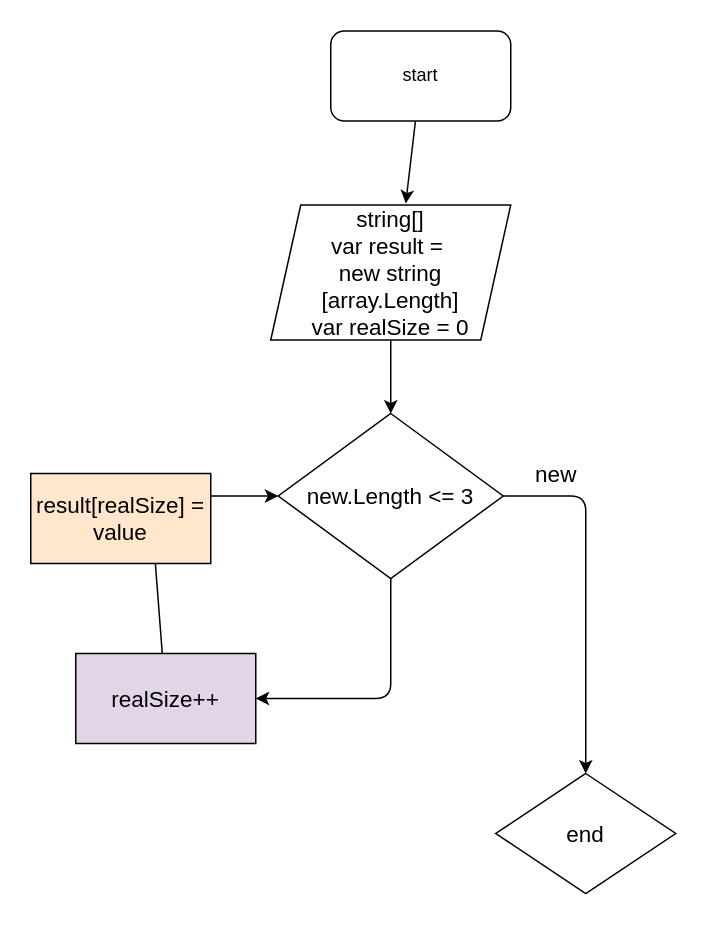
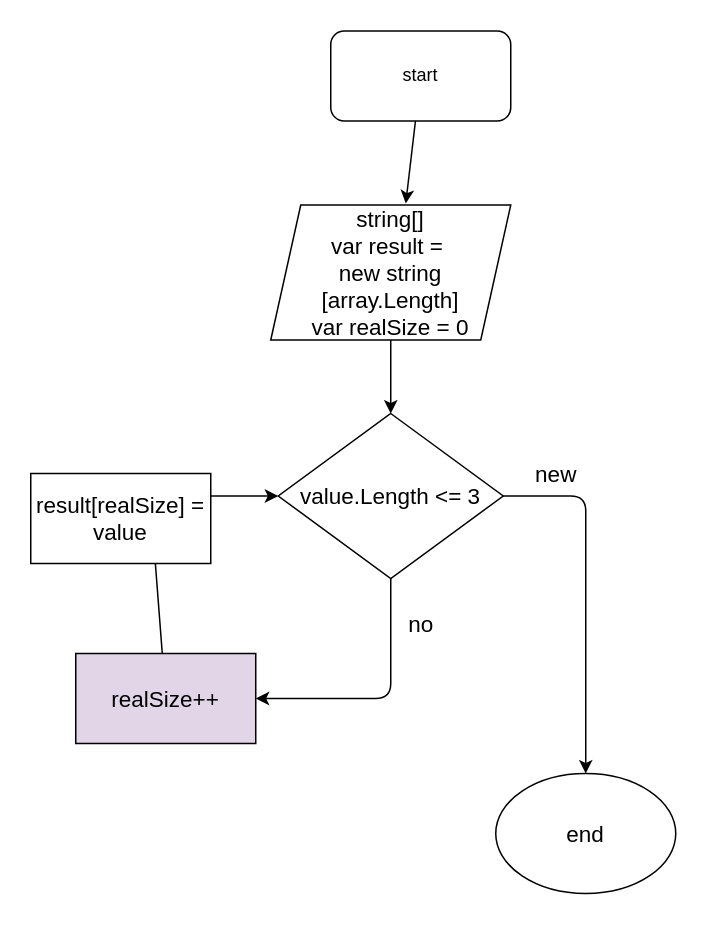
  <mxCell id="0" />
  <mxCell id="1" parent="0" />
  <mxCell id="2" style="edgeStyle=none;html=1;" edge="1" parent="1" source="3"><mxGeometry relative="1" as="geometry"><mxPoint x="270" y="135" as="targetPoint" /></mxGeometry></mxCell>
  <mxCell id="3" value="start" style="rounded=1;whiteSpace=wrap;html=1;" vertex="1" parent="1"><mxGeometry x="220" y="20" width="120" height="60" as="geometry" /></mxCell>
  <mxCell id="4" style="edgeStyle=none;html=1;fontSize=15;" edge="1" parent="1" source="5"><mxGeometry relative="1" as="geometry"><mxPoint x="260" y="275" as="targetPoint" /></mxGeometry></mxCell>
  <mxCell id="5" value="&lt;font style=&quot;font-size: 15px&quot;&gt;string[]&lt;br&gt;var result =&amp;nbsp;&lt;br&gt;new string&lt;br&gt;[array.Length]&lt;br&gt;var realSize = 0&lt;br&gt;&lt;/font&gt;" style="shape=parallelogram;perimeter=parallelogramPerimeter;whiteSpace=wrap;html=1;fixedSize=1;" vertex="1" parent="1"><mxGeometry x="180" y="136" width="160" height="90" as="geometry" /></mxCell>
  <mxCell id="6" style="edgeStyle=none;html=1;fontSize=15;" edge="1" parent="1" source="8"><mxGeometry relative="1" as="geometry"><mxPoint x="170" y="465" as="targetPoint" /><Array as="points"><mxPoint x="260" y="465" /></Array></mxGeometry></mxCell>
  <mxCell id="7" style="edgeStyle=none;html=1;fontSize=15;" edge="1" parent="1" source="8" target="12"><mxGeometry relative="1" as="geometry"><mxPoint x="390" y="555" as="targetPoint" /><Array as="points"><mxPoint x="390" y="330" /></Array></mxGeometry></mxCell>
- <mxCell id="8" value="new.Length &amp;lt;= 3" style="rhombus;whiteSpace=wrap;html=1;fontSize=15;" vertex="1" parent="1"><mxGeometry x="185" y="275" width="150" height="110" as="geometry" /></mxCell>
+ <mxCell id="8" value="value.Length &amp;lt;= 3" style="rhombus;whiteSpace=wrap;html=1;fontSize=15;" vertex="1" parent="1"><mxGeometry x="185" y="275" width="150" height="110" as="geometry" /></mxCell>
  <mxCell id="9" style="edgeStyle=none;html=1;fontSize=15;entryX=0;entryY=0.5;entryDx=0;entryDy=0;" edge="1" parent="1" source="10" target="8"><mxGeometry relative="1" as="geometry"><mxPoint x="110" y="335" as="targetPoint" /><Array as="points"><mxPoint x="100" y="335" /><mxPoint x="110" y="330" /></Array></mxGeometry></mxCell>
  <mxCell id="10" value="realSize++" style="rounded=0;whiteSpace=wrap;html=1;fontSize=15;fillColor=#e1d5e7;" vertex="1" parent="1"><mxGeometry x="50" y="435" width="120" height="60" as="geometry" /></mxCell>
- <mxCell id="11" value="result[realSize] =&lt;br&gt;value" style="rounded=0;whiteSpace=wrap;html=1;fontSize=15;fillColor=#ffe6cc;" vertex="1" parent="1"><mxGeometry x="20" y="315" width="120" height="60" as="geometry" /></mxCell>
- <mxCell id="12" value="end" style="rhombus;whiteSpace=wrap;html=1;fontSize=15;" vertex="1" parent="1"><mxGeometry x="330" y="515" width="120" height="80" as="geometry" /></mxCell>
+ <mxCell id="11" value="result[realSize] =&lt;br&gt;value" style="rounded=0;whiteSpace=wrap;html=1;fontSize=15;" vertex="1" parent="1"><mxGeometry x="20" y="315" width="120" height="60" as="geometry" /></mxCell>
+ <mxCell id="12" value="end" style="ellipse;whiteSpace=wrap;html=1;fontSize=15;" vertex="1" parent="1"><mxGeometry x="330" y="515" width="120" height="80" as="geometry" /></mxCell>
+ <mxCell id="13" value="no" style="text;html=1;align=center;verticalAlign=middle;resizable=0;points=[];autosize=1;strokeColor=none;fillColor=none;fontSize=15;" vertex="1" parent="1"><mxGeometry x="265" y="405" width="30" height="20" as="geometry" /></mxCell>
  <mxCell id="14" value="new" style="text;html=1;align=center;verticalAlign=middle;resizable=0;points=[];autosize=1;strokeColor=none;fillColor=none;fontSize=15;" vertex="1" parent="1"><mxGeometry x="350" y="305" width="40" height="20" as="geometry" /></mxCell>
